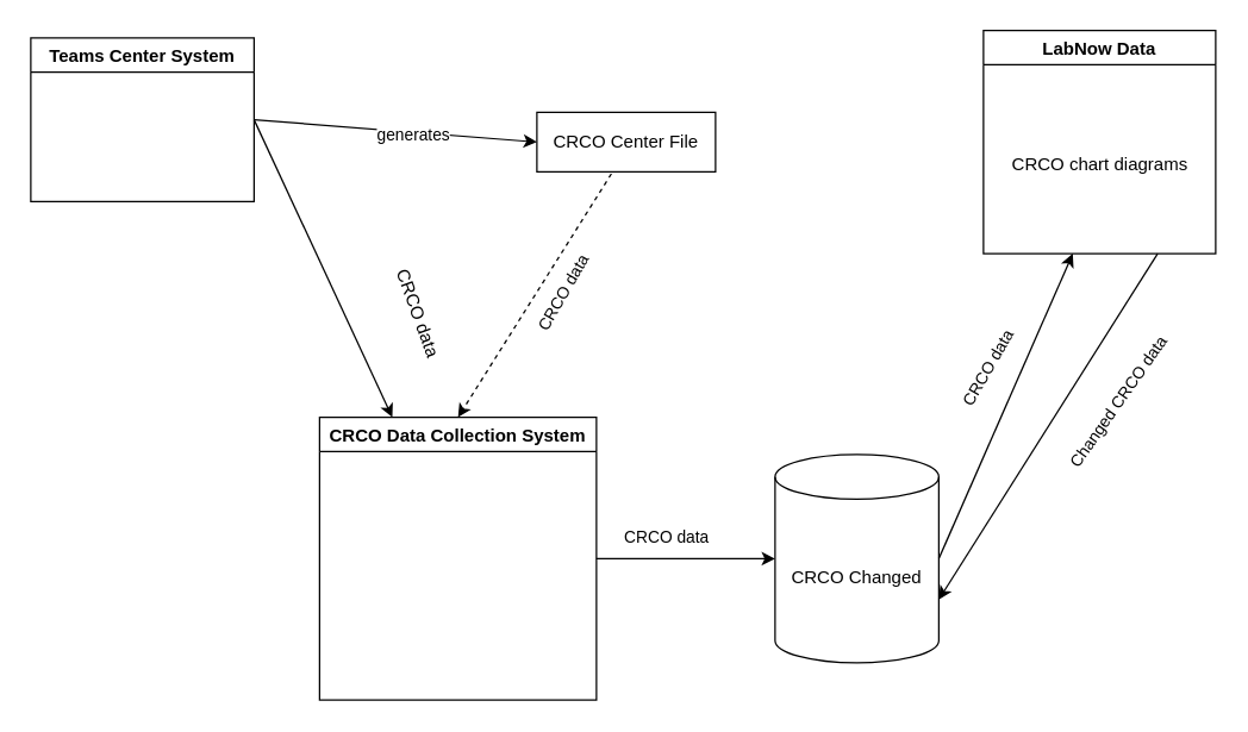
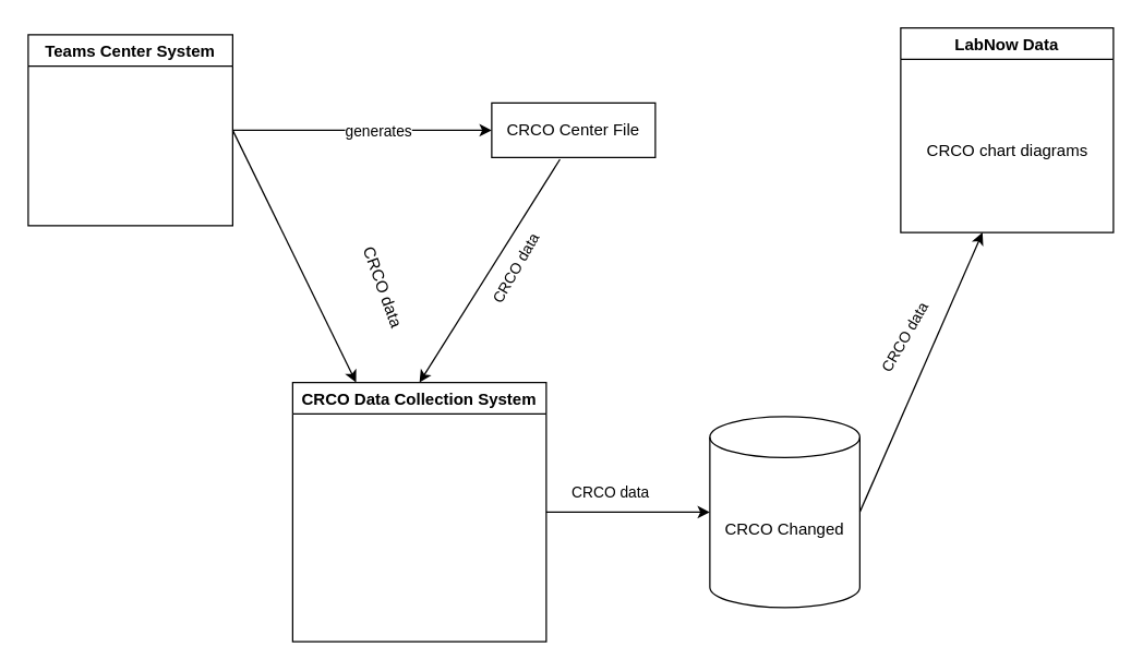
  <mxCell id="0" />
  <mxCell id="1" parent="0" />
  <mxCell id="2" value="" style="rounded=0;html=1;jettySize=auto;orthogonalLoop=1;fontSize=11;endArrow=block;endFill=0;endSize=8;strokeWidth=1;shadow=0;labelBackgroundColor=none;edgeStyle=orthogonalEdgeStyle;" parent="1" edge="1"><mxGeometry relative="1" as="geometry"><mxPoint x="220" y="100" as="sourcePoint" /></mxGeometry></mxCell>
  <mxCell id="3" value="Yes" style="rounded=0;html=1;jettySize=auto;orthogonalLoop=1;fontSize=11;endArrow=block;endFill=0;endSize=8;strokeWidth=1;shadow=0;labelBackgroundColor=none;edgeStyle=orthogonalEdgeStyle;" parent="1" edge="1"><mxGeometry y="20" relative="1" as="geometry"><mxPoint as="offset" /><mxPoint x="220" y="230" as="sourcePoint" /></mxGeometry></mxCell>
  <mxCell id="4" value="No" style="rounded=0;html=1;jettySize=auto;orthogonalLoop=1;fontSize=11;endArrow=block;endFill=0;endSize=8;strokeWidth=1;shadow=0;labelBackgroundColor=none;edgeStyle=orthogonalEdgeStyle;" parent="1" edge="1"><mxGeometry x="0.333" y="20" relative="1" as="geometry"><mxPoint as="offset" /><mxPoint x="220" y="350" as="sourcePoint" /></mxGeometry></mxCell>
  <mxCell id="5" value="CRCO Center File" style="rounded=0;whiteSpace=wrap;html=1;" vertex="1" parent="1"><mxGeometry x="360" y="75" width="120" height="40" as="geometry" /></mxCell>
  <mxCell id="6" value="CRCO Data Collection System" style="swimlane;" vertex="1" parent="1"><mxGeometry x="214" y="280" width="186" height="190" as="geometry" /></mxCell>
- <mxCell id="7" value="Teams Center System" style="swimlane;" vertex="1" parent="1"><mxGeometry x="20" y="25" width="150" height="110" as="geometry" /></mxCell>
+ <mxCell id="7" value="Teams Center System" style="swimlane;" vertex="1" parent="1"><mxGeometry x="20" y="25" width="150" height="140" as="geometry" /></mxCell>
  <mxCell id="8" value="" style="endArrow=classic;html=1;exitX=1;exitY=0.5;exitDx=0;exitDy=0;" edge="1" parent="1" source="7" target="6"><mxGeometry width="50" height="50" relative="1" as="geometry"><mxPoint x="480" y="250" as="sourcePoint" /><mxPoint x="530" y="200" as="targetPoint" /></mxGeometry></mxCell>
- <mxCell id="9" value="" style="endArrow=classic;html=1;exitX=0.417;exitY=1.033;exitDx=0;exitDy=0;exitPerimeter=0;entryX=0.5;entryY=0;entryDx=0;entryDy=0;dashed=1;" edge="1" parent="1" source="5" target="6"><mxGeometry width="50" height="50" relative="1" as="geometry"><mxPoint x="480" y="250" as="sourcePoint" /><mxPoint x="530" y="200" as="targetPoint" /><Array as="points" /></mxGeometry></mxCell>
+ <mxCell id="9" value="" style="endArrow=classic;html=1;exitX=0.417;exitY=1.033;exitDx=0;exitDy=0;exitPerimeter=0;entryX=0.5;entryY=0;entryDx=0;entryDy=0;" edge="1" parent="1" source="5" target="6"><mxGeometry width="50" height="50" relative="1" as="geometry"><mxPoint x="480" y="250" as="sourcePoint" /><mxPoint x="530" y="200" as="targetPoint" /><Array as="points" /></mxGeometry></mxCell>
  <mxCell id="10" value="CRCO data" style="edgeLabel;html=1;align=center;verticalAlign=middle;resizable=0;points=[];rotation=-60;" vertex="1" connectable="0" parent="9"><mxGeometry x="-0.42" y="1" relative="1" as="geometry"><mxPoint x="-4" y="33" as="offset" /></mxGeometry></mxCell>
  <mxCell id="11" value="CRCO data" style="text;html=1;align=center;verticalAlign=middle;resizable=0;points=[];autosize=1;strokeColor=none;rotation=70;" vertex="1" parent="1"><mxGeometry x="240" y="200" width="80" height="20" as="geometry" /></mxCell>
  <mxCell id="12" value="" style="endArrow=classic;html=1;exitX=1;exitY=0.5;exitDx=0;exitDy=0;entryX=0;entryY=0.5;entryDx=0;entryDy=0;" edge="1" parent="1" source="7" target="5"><mxGeometry width="50" height="50" relative="1" as="geometry"><mxPoint x="480" y="250" as="sourcePoint" /><mxPoint x="410" y="90" as="targetPoint" /></mxGeometry></mxCell>
  <mxCell id="13" value="generates" style="edgeLabel;html=1;align=center;verticalAlign=middle;resizable=0;points=[];" vertex="1" connectable="0" parent="12"><mxGeometry x="0.256" relative="1" as="geometry"><mxPoint x="-13" as="offset" /></mxGeometry></mxCell>
  <mxCell id="14" value="CRCO Changed" style="shape=cylinder3;whiteSpace=wrap;html=1;boundedLbl=1;backgroundOutline=1;size=15;" vertex="1" parent="1"><mxGeometry x="520" y="305" width="110" height="140" as="geometry" /></mxCell>
  <mxCell id="15" value="LabNow Data" style="swimlane;" vertex="1" parent="1"><mxGeometry x="660" y="20" width="156" height="150" as="geometry" /></mxCell>
  <mxCell id="16" value="CRCO chart diagrams" style="text;html=1;align=center;verticalAlign=middle;resizable=0;points=[];autosize=1;strokeColor=none;" vertex="1" parent="15"><mxGeometry x="13" y="80" width="130" height="20" as="geometry" /></mxCell>
  <mxCell id="17" value="" style="endArrow=classic;html=1;exitX=1;exitY=0.5;exitDx=0;exitDy=0;entryX=0;entryY=0.5;entryDx=0;entryDy=0;entryPerimeter=0;" edge="1" parent="1" source="6" target="14"><mxGeometry width="50" height="50" relative="1" as="geometry"><mxPoint x="480" y="250" as="sourcePoint" /><mxPoint x="530" y="200" as="targetPoint" /></mxGeometry></mxCell>
  <mxCell id="18" value="CRCO data" style="edgeLabel;html=1;align=center;verticalAlign=middle;resizable=0;points=[];rotation=0;" vertex="1" connectable="0" parent="1"><mxGeometry x="450.003" y="360.001" as="geometry"><mxPoint x="-4" as="offset" /></mxGeometry></mxCell>
  <mxCell id="19" value="" style="endArrow=classic;html=1;exitX=1;exitY=0.5;exitDx=0;exitDy=0;exitPerimeter=0;" edge="1" parent="1" source="14"><mxGeometry width="50" height="50" relative="1" as="geometry"><mxPoint x="480" y="250" as="sourcePoint" /><mxPoint x="720" y="170" as="targetPoint" /></mxGeometry></mxCell>
  <mxCell id="20" value="CRCO data" style="edgeLabel;html=1;align=center;verticalAlign=middle;resizable=0;points=[];rotation=-60;" vertex="1" connectable="0" parent="19"><mxGeometry x="0.273" y="2" relative="1" as="geometry"><mxPoint x="-23" y="4" as="offset" /></mxGeometry></mxCell>
- <mxCell id="21" value="" style="endArrow=classic;html=1;exitX=0.75;exitY=1;exitDx=0;exitDy=0;entryX=1;entryY=0;entryDx=0;entryDy=97.5;entryPerimeter=0;" edge="1" parent="1" source="15" target="14"><mxGeometry width="50" height="50" relative="1" as="geometry"><mxPoint x="480" y="250" as="sourcePoint" /><mxPoint x="530" y="200" as="targetPoint" /></mxGeometry></mxCell>
- <mxCell id="22" value="Changed CRCO data" style="edgeLabel;html=1;align=center;verticalAlign=middle;resizable=0;points=[];rotation=-55;" vertex="1" connectable="0" parent="21"><mxGeometry x="-0.195" y="3" relative="1" as="geometry"><mxPoint x="30" y="5" as="offset" /></mxGeometry></mxCell>
